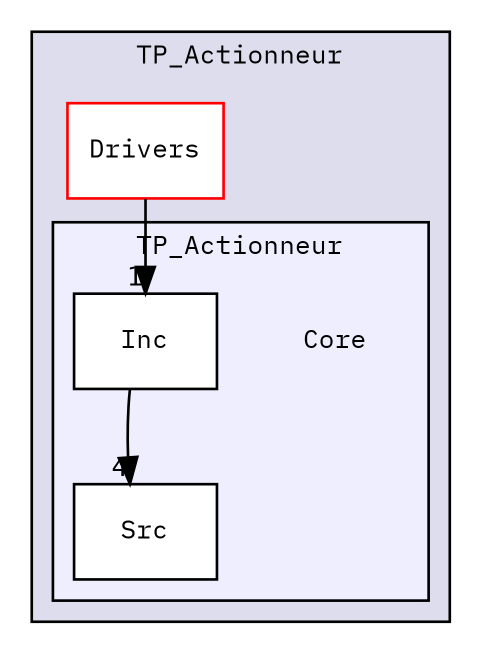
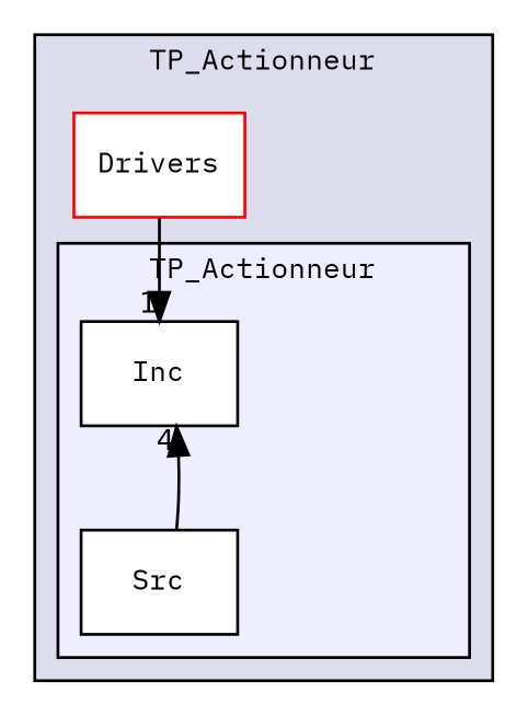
  digraph {
    compound=true
    fontname="IBM Plex Mono"
    node [fontname="IBM Plex Mono" fontsize=10 shape=box fillcolor=white style=filled]
    edge [fontname="IBM Plex Mono" labeldistance=1.5 labelfontname=Helvetica labelfontsize=10]
-   n1 [label=Core shape=plaintext fillcolor="" style=""]
    n2 [label=Inc]
    n3 [label=Src]
    n4 [color=red label=Drivers]
    subgraph cluster_1 {
      bgcolor="#ddddee"
      fontsize=10
      label=TP_Actionneur
      pencolor=black
      n4
      subgraph cluster_2 {
        bgcolor="#eeeeff"
        fontsize=10
        label=TP_Actionneur
        pencolor=black
-       n1
        n2
        n3
      }
    }
-   n2 -> n3 [headlabel=4]
+   n3 -> n2 [headlabel=4]
    n4 -> n2 [headlabel=1]
  }
